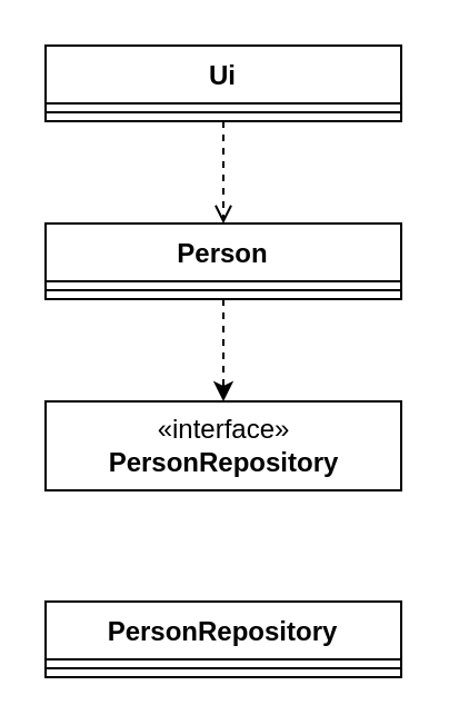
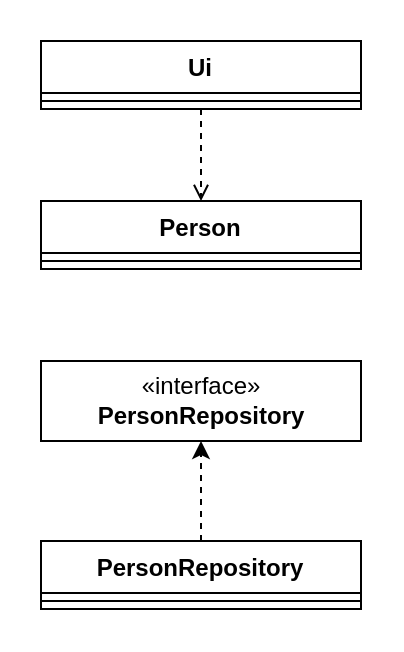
  <mxCell id="0" />
  <mxCell id="1" parent="0" />
- <mxCell id="2" style="edgeStyle=orthogonalEdgeStyle;rounded=0;orthogonalLoop=1;jettySize=auto;html=1;entryX=0.5;entryY=0;entryDx=0;entryDy=0;dashed=1;" edge="1" parent="1" source="3" target="11"><mxGeometry relative="1" as="geometry" /></mxCell>
  <mxCell id="3" value="Person" style="swimlane;fontStyle=1;align=center;verticalAlign=top;childLayout=stackLayout;horizontal=1;startSize=26;horizontalStack=0;resizeParent=1;resizeParentMax=0;resizeLast=0;collapsible=1;marginBottom=0;" parent="1" vertex="1"><mxGeometry x="20" y="100" width="160" height="34" as="geometry" /></mxCell>
  <mxCell id="4" value="" style="line;strokeWidth=1;fillColor=none;align=left;verticalAlign=middle;spacingTop=-1;spacingLeft=3;spacingRight=3;rotatable=0;labelPosition=right;points=[];portConstraint=eastwest;" parent="3" vertex="1"><mxGeometry y="26" width="160" height="8" as="geometry" /></mxCell>
  <mxCell id="5" style="edgeStyle=orthogonalEdgeStyle;rounded=0;orthogonalLoop=1;jettySize=auto;html=1;entryX=0.5;entryY=0;entryDx=0;entryDy=0;dashed=1;endArrow=open;" parent="1" source="6" target="3" edge="1"><mxGeometry relative="1" as="geometry" /></mxCell>
  <mxCell id="6" value="Ui" style="swimlane;fontStyle=1;align=center;verticalAlign=top;childLayout=stackLayout;horizontal=1;startSize=26;horizontalStack=0;resizeParent=1;resizeParentMax=0;resizeLast=0;collapsible=1;marginBottom=0;" parent="1" vertex="1"><mxGeometry x="20" y="20" width="160" height="34" as="geometry" /></mxCell>
  <mxCell id="7" value="" style="line;strokeWidth=1;fillColor=none;align=left;verticalAlign=middle;spacingTop=-1;spacingLeft=3;spacingRight=3;rotatable=0;labelPosition=right;points=[];portConstraint=eastwest;" parent="6" vertex="1"><mxGeometry y="26" width="160" height="8" as="geometry" /></mxCell>
+ <mxCell id="8" style="edgeStyle=orthogonalEdgeStyle;rounded=0;orthogonalLoop=1;jettySize=auto;html=1;entryX=0.5;entryY=1;entryDx=0;entryDy=0;dashed=1;" edge="1" parent="1" source="9" target="11"><mxGeometry relative="1" as="geometry" /></mxCell>
  <mxCell id="9" value="PersonRepository" style="swimlane;fontStyle=1;align=center;verticalAlign=top;childLayout=stackLayout;horizontal=1;startSize=26;horizontalStack=0;resizeParent=1;resizeParentMax=0;resizeLast=0;collapsible=1;marginBottom=0;" parent="1" vertex="1"><mxGeometry x="20" y="270" width="160" height="34" as="geometry" /></mxCell>
  <mxCell id="10" value="" style="line;strokeWidth=1;fillColor=none;align=left;verticalAlign=middle;spacingTop=-1;spacingLeft=3;spacingRight=3;rotatable=0;labelPosition=right;points=[];portConstraint=eastwest;" parent="9" vertex="1"><mxGeometry y="26" width="160" height="8" as="geometry" /></mxCell>
  <mxCell id="11" value="«interface»&lt;br&gt;&lt;b&gt;PersonRepository&lt;/b&gt;" style="html=1;" vertex="1" parent="1"><mxGeometry x="20" y="180" width="160" height="40" as="geometry" /></mxCell>
